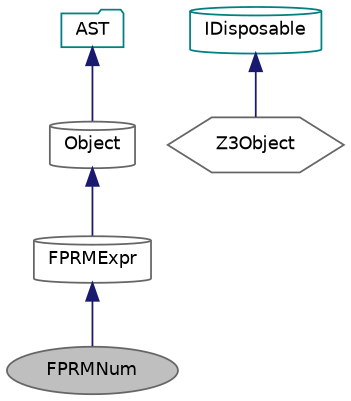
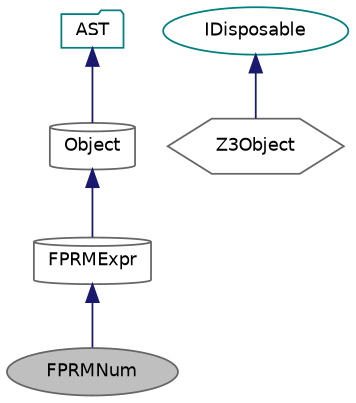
  digraph {
    node [color=gray40 fillcolor=white fontname=Helvetica fontsize=10 shape=ellipse style=filled]
    edge [color=midnightblue dir=back fontname=Helvetica fontsize=10 labelfontname=Helvetica labelfontsize=10 style=solid]
    n1 [fillcolor=grey75 fontcolor=black height=0.2 label=FPRMNum width=0.4]
    n2 [height=0.2 label=FPRMExpr shape=cylinder width=0.4]
    n3 [height=0.2 label=Object shape=cylinder width=0.4]
    n4 [color=teal height=0.2 label=AST shape=folder width=0.4]
    n5 [height=0.2 label=Z3Object shape=hexagon width=0.4]
-   n6 [color=teal height=0.2 label=IDisposable shape=cylinder width=0.4]
+   n6 [color=teal height=0.2 label=IDisposable width=0.4]
    n2 -> n1
    n3 -> n2
    n4 -> n3
    n6 -> n5
  }
